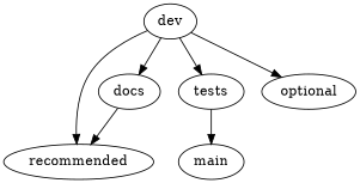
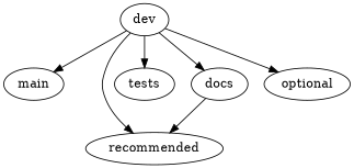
  strict digraph {
    main [packages="{'dessinemoi>=23.1.0', 'pinttrs>=23.2.0', 'netcdf4', 'scipy', 'aenum', 'matplotlib>=3.3', 'pint', 'numpy', 'pooch', 'environ-config', 'tqdm', 'click', 'lazy_loader>=0.1', 'shellingham!=1.5.1', 'portion', 'ruamel.yaml', 'typer>=0.9.0', 'xarray>=0.19,!=0.20.*', 'rich', 'attrs>=22.2'}"]
    recommended [packages="{'astropy', 'seaborn', 'jupyterlab', 'iapws', 'python-dateutil', 'ipython', 'ipywidgets', 'aabbtree'}"]
    tests [packages="{'pytest', 'pytest-json-report'}"]
    dev [packages="{'setuptools>=61', 'pip>=22', 'pip-tools>=6.5', 'networkx>=3.1', 'conda-lock>=1.4'}"]
    docs [packages="{'sphinx-autobuild', 'sphinx-copybutton', 'nbsphinx>=0.9.0', 'autodocsumm', 'sphinxcontrib-bibtex>=2.0', 'myst-parser', 'sphinx-design', 'sphinx', 'sphinx-book-theme>=1.0'}"]
    optional [packages="{'eradiate-mitsuba==0.0.1rc11'}"]
-   tests -> main
+   dev -> main
    dev -> recommended
    dev -> tests
    dev -> docs
    dev -> optional
    docs -> recommended
  }
